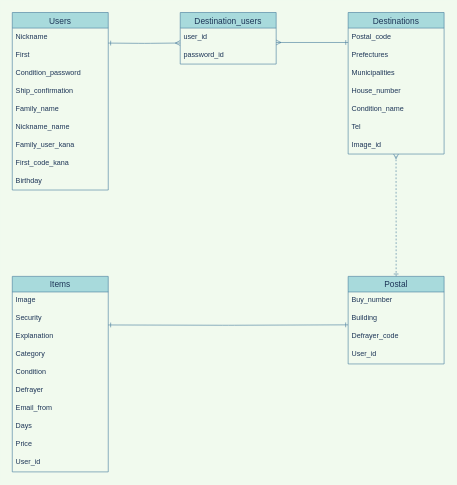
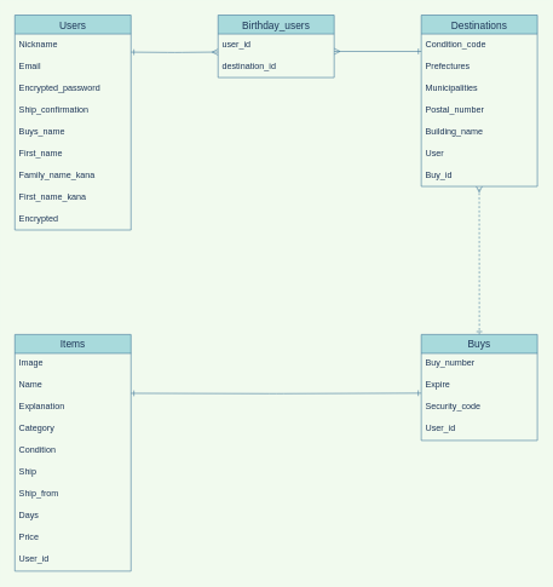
  <mxCell id="0" />
  <mxCell id="1" parent="0" />
  <mxCell id="2" value="Users" style="swimlane;fontStyle=0;childLayout=stackLayout;horizontal=1;startSize=26;horizontalStack=0;resizeParent=1;resizeParentMax=0;resizeLast=0;collapsible=1;marginBottom=0;align=center;fontSize=14;fillColor=#A8DADC;strokeColor=#457B9D;fontColor=#1D3557;" vertex="1" parent="1"><mxGeometry x="20" y="20" width="160" height="296" as="geometry" /></mxCell>
  <mxCell id="3" value="Nickname" style="text;strokeColor=none;fillColor=none;spacingLeft=4;spacingRight=4;overflow=hidden;rotatable=0;points=[[0,0.5],[1,0.5]];portConstraint=eastwest;fontSize=12;fontColor=#1D3557;" vertex="1" parent="2"><mxGeometry y="26" width="160" height="30" as="geometry" /></mxCell>
- <mxCell id="4" value="First" style="text;strokeColor=none;fillColor=none;spacingLeft=4;spacingRight=4;overflow=hidden;rotatable=0;points=[[0,0.5],[1,0.5]];portConstraint=eastwest;fontSize=12;fontColor=#1D3557;" vertex="1" parent="2"><mxGeometry y="56" width="160" height="30" as="geometry" /></mxCell>
- <mxCell id="5" value="Condition_password" style="text;strokeColor=none;fillColor=none;spacingLeft=4;spacingRight=4;overflow=hidden;rotatable=0;points=[[0,0.5],[1,0.5]];portConstraint=eastwest;fontSize=12;fontColor=#1D3557;" vertex="1" parent="2"><mxGeometry y="86" width="160" height="30" as="geometry" /></mxCell>
+ <mxCell id="4" value="Email" style="text;strokeColor=none;fillColor=none;spacingLeft=4;spacingRight=4;overflow=hidden;rotatable=0;points=[[0,0.5],[1,0.5]];portConstraint=eastwest;fontSize=12;fontColor=#1D3557;" vertex="1" parent="2"><mxGeometry y="56" width="160" height="30" as="geometry" /></mxCell>
+ <mxCell id="5" value="Encrypted_password" style="text;strokeColor=none;fillColor=none;spacingLeft=4;spacingRight=4;overflow=hidden;rotatable=0;points=[[0,0.5],[1,0.5]];portConstraint=eastwest;fontSize=12;fontColor=#1D3557;" vertex="1" parent="2"><mxGeometry y="86" width="160" height="30" as="geometry" /></mxCell>
  <mxCell id="6" value="Ship_confirmation" style="text;strokeColor=none;fillColor=none;spacingLeft=4;spacingRight=4;overflow=hidden;rotatable=0;points=[[0,0.5],[1,0.5]];portConstraint=eastwest;fontSize=12;fontColor=#1D3557;" vertex="1" parent="2"><mxGeometry y="116" width="160" height="30" as="geometry" /></mxCell>
- <mxCell id="7" value="Family_name " style="text;strokeColor=none;fillColor=none;spacingLeft=4;spacingRight=4;overflow=hidden;rotatable=0;points=[[0,0.5],[1,0.5]];portConstraint=eastwest;fontSize=12;fontColor=#1D3557;" vertex="1" parent="2"><mxGeometry y="146" width="160" height="30" as="geometry" /></mxCell>
- <mxCell id="8" value="Nickname_name" style="text;strokeColor=none;fillColor=none;spacingLeft=4;spacingRight=4;overflow=hidden;rotatable=0;points=[[0,0.5],[1,0.5]];portConstraint=eastwest;fontSize=12;fontColor=#1D3557;" vertex="1" parent="2"><mxGeometry y="176" width="160" height="30" as="geometry" /></mxCell>
- <mxCell id="9" value="Family_user_kana" style="text;strokeColor=none;fillColor=none;spacingLeft=4;spacingRight=4;overflow=hidden;rotatable=0;points=[[0,0.5],[1,0.5]];portConstraint=eastwest;fontSize=12;fontColor=#1D3557;" vertex="1" parent="2"><mxGeometry y="206" width="160" height="30" as="geometry" /></mxCell>
- <mxCell id="10" value="First_code_kana" style="text;strokeColor=none;fillColor=none;spacingLeft=4;spacingRight=4;overflow=hidden;rotatable=0;points=[[0,0.5],[1,0.5]];portConstraint=eastwest;fontSize=12;fontColor=#1D3557;" vertex="1" parent="2"><mxGeometry y="236" width="160" height="30" as="geometry" /></mxCell>
- <mxCell id="11" value="Birthday" style="text;strokeColor=none;fillColor=none;spacingLeft=4;spacingRight=4;overflow=hidden;rotatable=0;points=[[0,0.5],[1,0.5]];portConstraint=eastwest;fontSize=12;fontColor=#1D3557;" vertex="1" parent="2"><mxGeometry y="266" width="160" height="30" as="geometry" /></mxCell>
+ <mxCell id="7" value="Buys_name " style="text;strokeColor=none;fillColor=none;spacingLeft=4;spacingRight=4;overflow=hidden;rotatable=0;points=[[0,0.5],[1,0.5]];portConstraint=eastwest;fontSize=12;fontColor=#1D3557;" vertex="1" parent="2"><mxGeometry y="146" width="160" height="30" as="geometry" /></mxCell>
+ <mxCell id="8" value="First_name" style="text;strokeColor=none;fillColor=none;spacingLeft=4;spacingRight=4;overflow=hidden;rotatable=0;points=[[0,0.5],[1,0.5]];portConstraint=eastwest;fontSize=12;fontColor=#1D3557;" vertex="1" parent="2"><mxGeometry y="176" width="160" height="30" as="geometry" /></mxCell>
+ <mxCell id="9" value="Family_name_kana" style="text;strokeColor=none;fillColor=none;spacingLeft=4;spacingRight=4;overflow=hidden;rotatable=0;points=[[0,0.5],[1,0.5]];portConstraint=eastwest;fontSize=12;fontColor=#1D3557;" vertex="1" parent="2"><mxGeometry y="206" width="160" height="30" as="geometry" /></mxCell>
+ <mxCell id="10" value="First_name_kana" style="text;strokeColor=none;fillColor=none;spacingLeft=4;spacingRight=4;overflow=hidden;rotatable=0;points=[[0,0.5],[1,0.5]];portConstraint=eastwest;fontSize=12;fontColor=#1D3557;" vertex="1" parent="2"><mxGeometry y="236" width="160" height="30" as="geometry" /></mxCell>
+ <mxCell id="11" value="Encrypted" style="text;strokeColor=none;fillColor=none;spacingLeft=4;spacingRight=4;overflow=hidden;rotatable=0;points=[[0,0.5],[1,0.5]];portConstraint=eastwest;fontSize=12;fontColor=#1D3557;" vertex="1" parent="2"><mxGeometry y="266" width="160" height="30" as="geometry" /></mxCell>
  <mxCell id="12" value="Items" style="swimlane;fontStyle=0;childLayout=stackLayout;horizontal=1;startSize=26;horizontalStack=0;resizeParent=1;resizeParentMax=0;resizeLast=0;collapsible=1;marginBottom=0;align=center;fontSize=14;fillColor=#A8DADC;strokeColor=#457B9D;fontColor=#1D3557;" vertex="1" parent="1"><mxGeometry x="20" y="460" width="160" height="326" as="geometry" /></mxCell>
  <mxCell id="13" value="Image" style="text;strokeColor=none;fillColor=none;spacingLeft=4;spacingRight=4;overflow=hidden;rotatable=0;points=[[0,0.5],[1,0.5]];portConstraint=eastwest;fontSize=12;fontColor=#1D3557;" vertex="1" parent="12"><mxGeometry y="26" width="160" height="30" as="geometry" /></mxCell>
- <mxCell id="14" value="Security" style="text;strokeColor=none;fillColor=none;spacingLeft=4;spacingRight=4;overflow=hidden;rotatable=0;points=[[0,0.5],[1,0.5]];portConstraint=eastwest;fontSize=12;fontColor=#1D3557;" vertex="1" parent="12"><mxGeometry y="56" width="160" height="30" as="geometry" /></mxCell>
+ <mxCell id="14" value="Name" style="text;strokeColor=none;fillColor=none;spacingLeft=4;spacingRight=4;overflow=hidden;rotatable=0;points=[[0,0.5],[1,0.5]];portConstraint=eastwest;fontSize=12;fontColor=#1D3557;" vertex="1" parent="12"><mxGeometry y="56" width="160" height="30" as="geometry" /></mxCell>
  <mxCell id="15" value="Explanation" style="text;strokeColor=none;fillColor=none;spacingLeft=4;spacingRight=4;overflow=hidden;rotatable=0;points=[[0,0.5],[1,0.5]];portConstraint=eastwest;fontSize=12;fontColor=#1D3557;" vertex="1" parent="12"><mxGeometry y="86" width="160" height="30" as="geometry" /></mxCell>
  <mxCell id="16" value="Category" style="text;strokeColor=none;fillColor=none;spacingLeft=4;spacingRight=4;overflow=hidden;rotatable=0;points=[[0,0.5],[1,0.5]];portConstraint=eastwest;fontSize=12;fontColor=#1D3557;" vertex="1" parent="12"><mxGeometry y="116" width="160" height="30" as="geometry" /></mxCell>
  <mxCell id="17" value="Condition" style="text;strokeColor=none;fillColor=none;spacingLeft=4;spacingRight=4;overflow=hidden;rotatable=0;points=[[0,0.5],[1,0.5]];portConstraint=eastwest;fontSize=12;fontColor=#1D3557;" vertex="1" parent="12"><mxGeometry y="146" width="160" height="30" as="geometry" /></mxCell>
- <mxCell id="18" value="Defrayer" style="text;strokeColor=none;fillColor=none;spacingLeft=4;spacingRight=4;overflow=hidden;rotatable=0;points=[[0,0.5],[1,0.5]];portConstraint=eastwest;fontSize=12;fontColor=#1D3557;" vertex="1" parent="12"><mxGeometry y="176" width="160" height="30" as="geometry" /></mxCell>
- <mxCell id="19" value="Email_from" style="text;strokeColor=none;fillColor=none;spacingLeft=4;spacingRight=4;overflow=hidden;rotatable=0;points=[[0,0.5],[1,0.5]];portConstraint=eastwest;fontSize=12;fontColor=#1D3557;" vertex="1" parent="12"><mxGeometry y="206" width="160" height="30" as="geometry" /></mxCell>
+ <mxCell id="18" value="Ship" style="text;strokeColor=none;fillColor=none;spacingLeft=4;spacingRight=4;overflow=hidden;rotatable=0;points=[[0,0.5],[1,0.5]];portConstraint=eastwest;fontSize=12;fontColor=#1D3557;" vertex="1" parent="12"><mxGeometry y="176" width="160" height="30" as="geometry" /></mxCell>
+ <mxCell id="19" value="Ship_from" style="text;strokeColor=none;fillColor=none;spacingLeft=4;spacingRight=4;overflow=hidden;rotatable=0;points=[[0,0.5],[1,0.5]];portConstraint=eastwest;fontSize=12;fontColor=#1D3557;" vertex="1" parent="12"><mxGeometry y="206" width="160" height="30" as="geometry" /></mxCell>
  <mxCell id="20" value="Days" style="text;strokeColor=none;fillColor=none;spacingLeft=4;spacingRight=4;overflow=hidden;rotatable=0;points=[[0,0.5],[1,0.5]];portConstraint=eastwest;fontSize=12;fontColor=#1D3557;" vertex="1" parent="12"><mxGeometry y="236" width="160" height="30" as="geometry" /></mxCell>
  <mxCell id="21" value="Price" style="text;strokeColor=none;fillColor=none;spacingLeft=4;spacingRight=4;overflow=hidden;rotatable=0;points=[[0,0.5],[1,0.5]];portConstraint=eastwest;fontSize=12;fontColor=#1D3557;" vertex="1" parent="12"><mxGeometry y="266" width="160" height="30" as="geometry" /></mxCell>
  <mxCell id="22" value="User_id" style="text;strokeColor=none;fillColor=none;spacingLeft=4;spacingRight=4;overflow=hidden;rotatable=0;points=[[0,0.5],[1,0.5]];portConstraint=eastwest;fontSize=12;fontColor=#1D3557;" vertex="1" parent="12"><mxGeometry y="296" width="160" height="30" as="geometry" /></mxCell>
  <mxCell id="23" value="Destinations" style="swimlane;fontStyle=0;childLayout=stackLayout;horizontal=1;startSize=26;horizontalStack=0;resizeParent=1;resizeParentMax=0;resizeLast=0;collapsible=1;marginBottom=0;align=center;fontSize=14;fillColor=#A8DADC;strokeColor=#457B9D;fontColor=#1D3557;" vertex="1" parent="1"><mxGeometry x="580" y="20" width="160" height="236" as="geometry" /></mxCell>
- <mxCell id="24" value="Postal_code" style="text;strokeColor=none;fillColor=none;spacingLeft=4;spacingRight=4;overflow=hidden;rotatable=0;points=[[0,0.5],[1,0.5]];portConstraint=eastwest;fontSize=12;fontColor=#1D3557;" vertex="1" parent="23"><mxGeometry y="26" width="160" height="30" as="geometry" /></mxCell>
+ <mxCell id="24" value="Condition_code" style="text;strokeColor=none;fillColor=none;spacingLeft=4;spacingRight=4;overflow=hidden;rotatable=0;points=[[0,0.5],[1,0.5]];portConstraint=eastwest;fontSize=12;fontColor=#1D3557;" vertex="1" parent="23"><mxGeometry y="26" width="160" height="30" as="geometry" /></mxCell>
  <mxCell id="25" value="Prefectures" style="text;strokeColor=none;fillColor=none;spacingLeft=4;spacingRight=4;overflow=hidden;rotatable=0;points=[[0,0.5],[1,0.5]];portConstraint=eastwest;fontSize=12;fontColor=#1D3557;" vertex="1" parent="23"><mxGeometry y="56" width="160" height="30" as="geometry" /></mxCell>
  <mxCell id="26" value="Municipalities" style="text;strokeColor=none;fillColor=none;spacingLeft=4;spacingRight=4;overflow=hidden;rotatable=0;points=[[0,0.5],[1,0.5]];portConstraint=eastwest;fontSize=12;fontColor=#1D3557;" vertex="1" parent="23"><mxGeometry y="86" width="160" height="30" as="geometry" /></mxCell>
- <mxCell id="27" value="House_number" style="text;strokeColor=none;fillColor=none;spacingLeft=4;spacingRight=4;overflow=hidden;rotatable=0;points=[[0,0.5],[1,0.5]];portConstraint=eastwest;fontSize=12;fontColor=#1D3557;" vertex="1" parent="23"><mxGeometry y="116" width="160" height="30" as="geometry" /></mxCell>
- <mxCell id="28" value="Condition_name" style="text;strokeColor=none;fillColor=none;spacingLeft=4;spacingRight=4;overflow=hidden;rotatable=0;points=[[0,0.5],[1,0.5]];portConstraint=eastwest;fontSize=12;fontColor=#1D3557;" vertex="1" parent="23"><mxGeometry y="146" width="160" height="30" as="geometry" /></mxCell>
- <mxCell id="29" value="Tel" style="text;strokeColor=none;fillColor=none;spacingLeft=4;spacingRight=4;overflow=hidden;rotatable=0;points=[[0,0.5],[1,0.5]];portConstraint=eastwest;fontSize=12;fontColor=#1D3557;" vertex="1" parent="23"><mxGeometry y="176" width="160" height="30" as="geometry" /></mxCell>
- <mxCell id="30" value="Image_id" style="text;strokeColor=none;fillColor=none;spacingLeft=4;spacingRight=4;overflow=hidden;rotatable=0;points=[[0,0.5],[1,0.5]];portConstraint=eastwest;fontSize=12;fontColor=#1D3557;" vertex="1" parent="23"><mxGeometry y="206" width="160" height="30" as="geometry" /></mxCell>
- <mxCell id="31" value="Destination_users" style="swimlane;fontStyle=0;childLayout=stackLayout;horizontal=1;startSize=26;horizontalStack=0;resizeParent=1;resizeParentMax=0;resizeLast=0;collapsible=1;marginBottom=0;align=center;fontSize=14;fillColor=#A8DADC;strokeColor=#457B9D;fontColor=#1D3557;" vertex="1" parent="1"><mxGeometry x="300" y="20" width="160" height="86" as="geometry" /></mxCell>
+ <mxCell id="27" value="Postal_number" style="text;strokeColor=none;fillColor=none;spacingLeft=4;spacingRight=4;overflow=hidden;rotatable=0;points=[[0,0.5],[1,0.5]];portConstraint=eastwest;fontSize=12;fontColor=#1D3557;" vertex="1" parent="23"><mxGeometry y="116" width="160" height="30" as="geometry" /></mxCell>
+ <mxCell id="28" value="Building_name" style="text;strokeColor=none;fillColor=none;spacingLeft=4;spacingRight=4;overflow=hidden;rotatable=0;points=[[0,0.5],[1,0.5]];portConstraint=eastwest;fontSize=12;fontColor=#1D3557;" vertex="1" parent="23"><mxGeometry y="146" width="160" height="30" as="geometry" /></mxCell>
+ <mxCell id="29" value="User" style="text;strokeColor=none;fillColor=none;spacingLeft=4;spacingRight=4;overflow=hidden;rotatable=0;points=[[0,0.5],[1,0.5]];portConstraint=eastwest;fontSize=12;fontColor=#1D3557;" vertex="1" parent="23"><mxGeometry y="176" width="160" height="30" as="geometry" /></mxCell>
+ <mxCell id="30" value="Buy_id" style="text;strokeColor=none;fillColor=none;spacingLeft=4;spacingRight=4;overflow=hidden;rotatable=0;points=[[0,0.5],[1,0.5]];portConstraint=eastwest;fontSize=12;fontColor=#1D3557;" vertex="1" parent="23"><mxGeometry y="206" width="160" height="30" as="geometry" /></mxCell>
+ <mxCell id="31" value="Birthday_users" style="swimlane;fontStyle=0;childLayout=stackLayout;horizontal=1;startSize=26;horizontalStack=0;resizeParent=1;resizeParentMax=0;resizeLast=0;collapsible=1;marginBottom=0;align=center;fontSize=14;fillColor=#A8DADC;strokeColor=#457B9D;fontColor=#1D3557;" vertex="1" parent="1"><mxGeometry x="300" y="20" width="160" height="86" as="geometry" /></mxCell>
  <mxCell id="32" value="user_id" style="text;strokeColor=none;fillColor=none;spacingLeft=4;spacingRight=4;overflow=hidden;rotatable=0;points=[[0,0.5],[1,0.5]];portConstraint=eastwest;fontSize=12;fontColor=#1D3557;" vertex="1" parent="31"><mxGeometry y="26" width="160" height="30" as="geometry" /></mxCell>
- <mxCell id="33" value="password_id" style="text;strokeColor=none;fillColor=none;spacingLeft=4;spacingRight=4;overflow=hidden;rotatable=0;points=[[0,0.5],[1,0.5]];portConstraint=eastwest;fontSize=12;fontColor=#1D3557;" vertex="1" parent="31"><mxGeometry y="56" width="160" height="30" as="geometry" /></mxCell>
+ <mxCell id="33" value="destination_id" style="text;strokeColor=none;fillColor=none;spacingLeft=4;spacingRight=4;overflow=hidden;rotatable=0;points=[[0,0.5],[1,0.5]];portConstraint=eastwest;fontSize=12;fontColor=#1D3557;" vertex="1" parent="31"><mxGeometry y="56" width="160" height="30" as="geometry" /></mxCell>
  <mxCell id="34" style="edgeStyle=orthogonalEdgeStyle;orthogonalLoop=1;jettySize=auto;html=1;exitX=0.5;exitY=0;exitDx=0;exitDy=0;startArrow=ERone;startFill=0;endArrow=ERmany;endFill=0;entryX=0.499;entryY=0.998;entryDx=0;entryDy=0;entryPerimeter=0;strokeColor=#457B9D;fontColor=#1D3557;labelBackgroundColor=#F1FAEE;dashed=1;" edge="1" parent="1" source="35" target="30"><mxGeometry relative="1" as="geometry"><mxPoint x="699.824" y="330" as="targetPoint" /><Array as="points" /></mxGeometry></mxCell>
- <mxCell id="35" value="Postal" style="swimlane;fontStyle=0;childLayout=stackLayout;horizontal=1;startSize=26;horizontalStack=0;resizeParent=1;resizeParentMax=0;resizeLast=0;collapsible=1;marginBottom=0;align=center;fontSize=14;fillColor=#A8DADC;strokeColor=#457B9D;fontColor=#1D3557;" vertex="1" parent="1"><mxGeometry x="580" y="460" width="160" height="146" as="geometry" /></mxCell>
+ <mxCell id="35" value="Buys" style="swimlane;fontStyle=0;childLayout=stackLayout;horizontal=1;startSize=26;horizontalStack=0;resizeParent=1;resizeParentMax=0;resizeLast=0;collapsible=1;marginBottom=0;align=center;fontSize=14;fillColor=#A8DADC;strokeColor=#457B9D;fontColor=#1D3557;" vertex="1" parent="1"><mxGeometry x="580" y="460" width="160" height="146" as="geometry" /></mxCell>
  <mxCell id="36" value="Buy_number" style="text;strokeColor=none;fillColor=none;spacingLeft=4;spacingRight=4;overflow=hidden;rotatable=0;points=[[0,0.5],[1,0.5]];portConstraint=eastwest;fontSize=12;fontColor=#1D3557;" vertex="1" parent="35"><mxGeometry y="26" width="160" height="30" as="geometry" /></mxCell>
- <mxCell id="37" value="Building" style="text;strokeColor=none;fillColor=none;spacingLeft=4;spacingRight=4;overflow=hidden;rotatable=0;points=[[0,0.5],[1,0.5]];portConstraint=eastwest;fontSize=12;fontColor=#1D3557;" vertex="1" parent="35"><mxGeometry y="56" width="160" height="30" as="geometry" /></mxCell>
- <mxCell id="38" value="Defrayer_code" style="text;strokeColor=none;fillColor=none;spacingLeft=4;spacingRight=4;overflow=hidden;rotatable=0;points=[[0,0.5],[1,0.5]];portConstraint=eastwest;fontSize=12;fontColor=#1D3557;" vertex="1" parent="35"><mxGeometry y="86" width="160" height="30" as="geometry" /></mxCell>
+ <mxCell id="37" value="Expire" style="text;strokeColor=none;fillColor=none;spacingLeft=4;spacingRight=4;overflow=hidden;rotatable=0;points=[[0,0.5],[1,0.5]];portConstraint=eastwest;fontSize=12;fontColor=#1D3557;" vertex="1" parent="35"><mxGeometry y="56" width="160" height="30" as="geometry" /></mxCell>
+ <mxCell id="38" value="Security_code" style="text;strokeColor=none;fillColor=none;spacingLeft=4;spacingRight=4;overflow=hidden;rotatable=0;points=[[0,0.5],[1,0.5]];portConstraint=eastwest;fontSize=12;fontColor=#1D3557;" vertex="1" parent="35"><mxGeometry y="86" width="160" height="30" as="geometry" /></mxCell>
  <mxCell id="39" value="User_id" style="text;strokeColor=none;fillColor=none;spacingLeft=4;spacingRight=4;overflow=hidden;rotatable=0;points=[[0,0.5],[1,0.5]];portConstraint=eastwest;fontSize=12;fontColor=#1D3557;" vertex="1" parent="35"><mxGeometry y="116" width="160" height="30" as="geometry" /></mxCell>
  <mxCell id="40" style="edgeStyle=orthogonalEdgeStyle;orthogonalLoop=1;jettySize=auto;html=1;endArrow=ERmany;endFill=0;startArrow=ERone;startFill=0;entryX=-0.001;entryY=0.83;entryDx=0;entryDy=0;entryPerimeter=0;strokeColor=#457B9D;fontColor=#1D3557;labelBackgroundColor=#F1FAEE;" edge="1" parent="1" target="32"><mxGeometry relative="1" as="geometry"><mxPoint x="180" y="71" as="sourcePoint" /><mxPoint x="295" y="71" as="targetPoint" /><Array as="points" /></mxGeometry></mxCell>
  <mxCell id="41" style="edgeStyle=orthogonalEdgeStyle;orthogonalLoop=1;jettySize=auto;html=1;startArrow=ERmany;startFill=0;endArrow=ERone;endFill=0;strokeColor=#457B9D;fontColor=#1D3557;labelBackgroundColor=#F1FAEE;" edge="1" parent="1"><mxGeometry relative="1" as="geometry"><mxPoint x="460" y="70" as="sourcePoint" /><mxPoint x="580" y="70" as="targetPoint" /><Array as="points"><mxPoint x="460" y="70" /><mxPoint x="580" y="70" /></Array></mxGeometry></mxCell>
  <mxCell id="42" style="edgeStyle=orthogonalEdgeStyle;orthogonalLoop=1;jettySize=auto;html=1;entryX=-0.001;entryY=0.827;entryDx=0;entryDy=0;startArrow=ERone;startFill=0;endArrow=ERone;endFill=0;entryPerimeter=0;strokeColor=#457B9D;fontColor=#1D3557;labelBackgroundColor=#F1FAEE;" edge="1" parent="1" target="37"><mxGeometry relative="1" as="geometry"><mxPoint x="180" y="541" as="sourcePoint" /></mxGeometry></mxCell>
